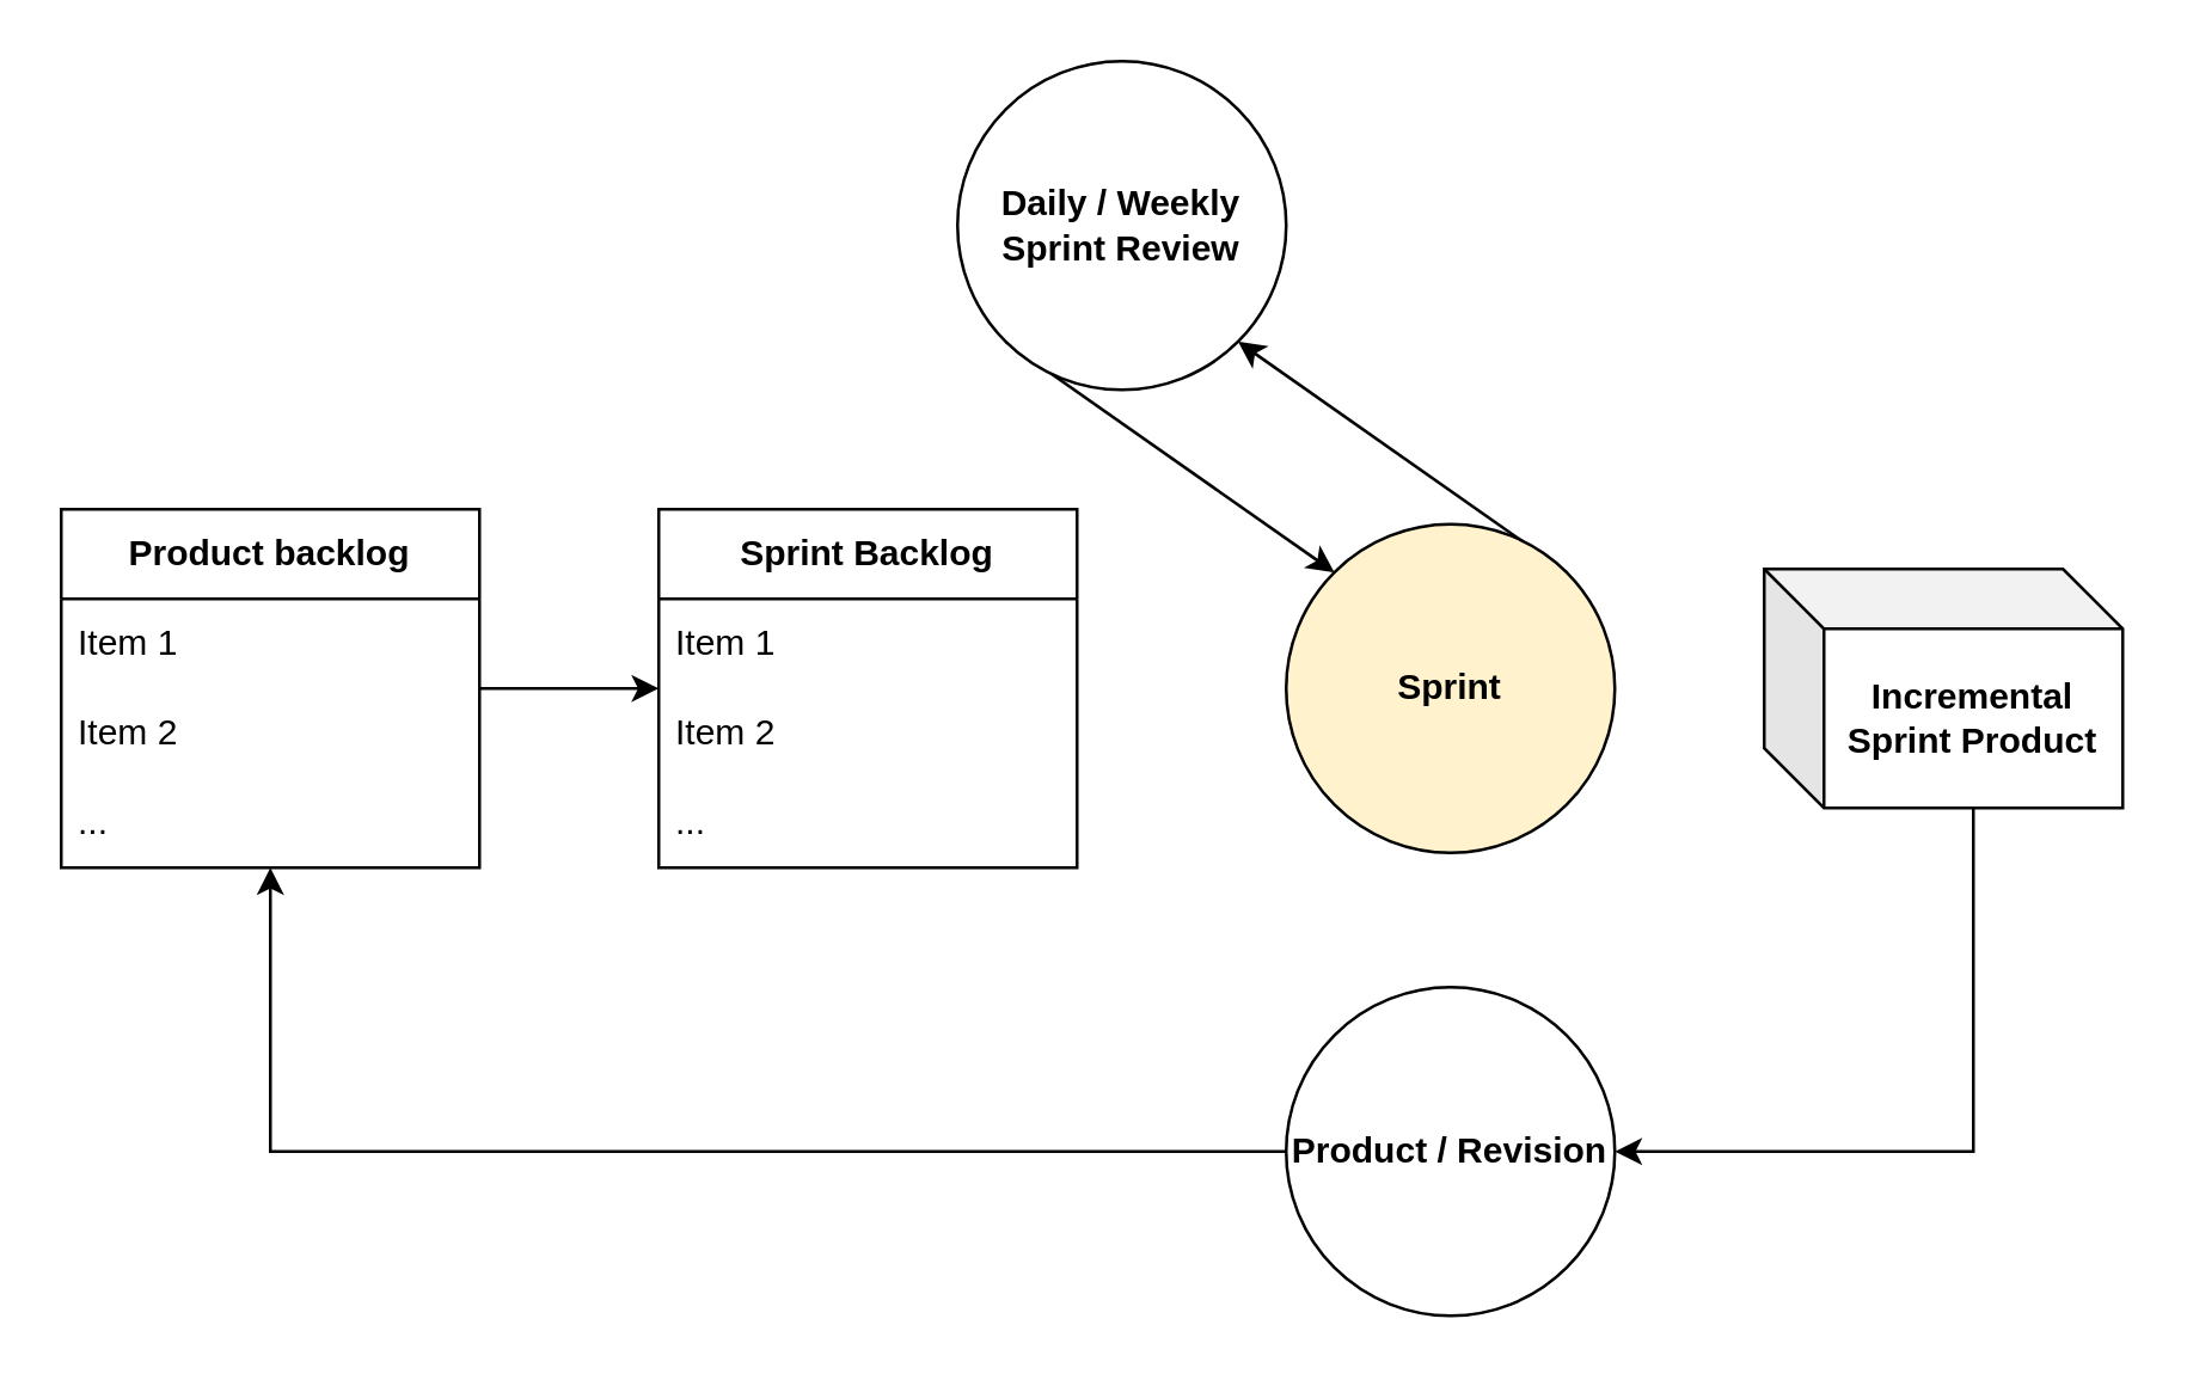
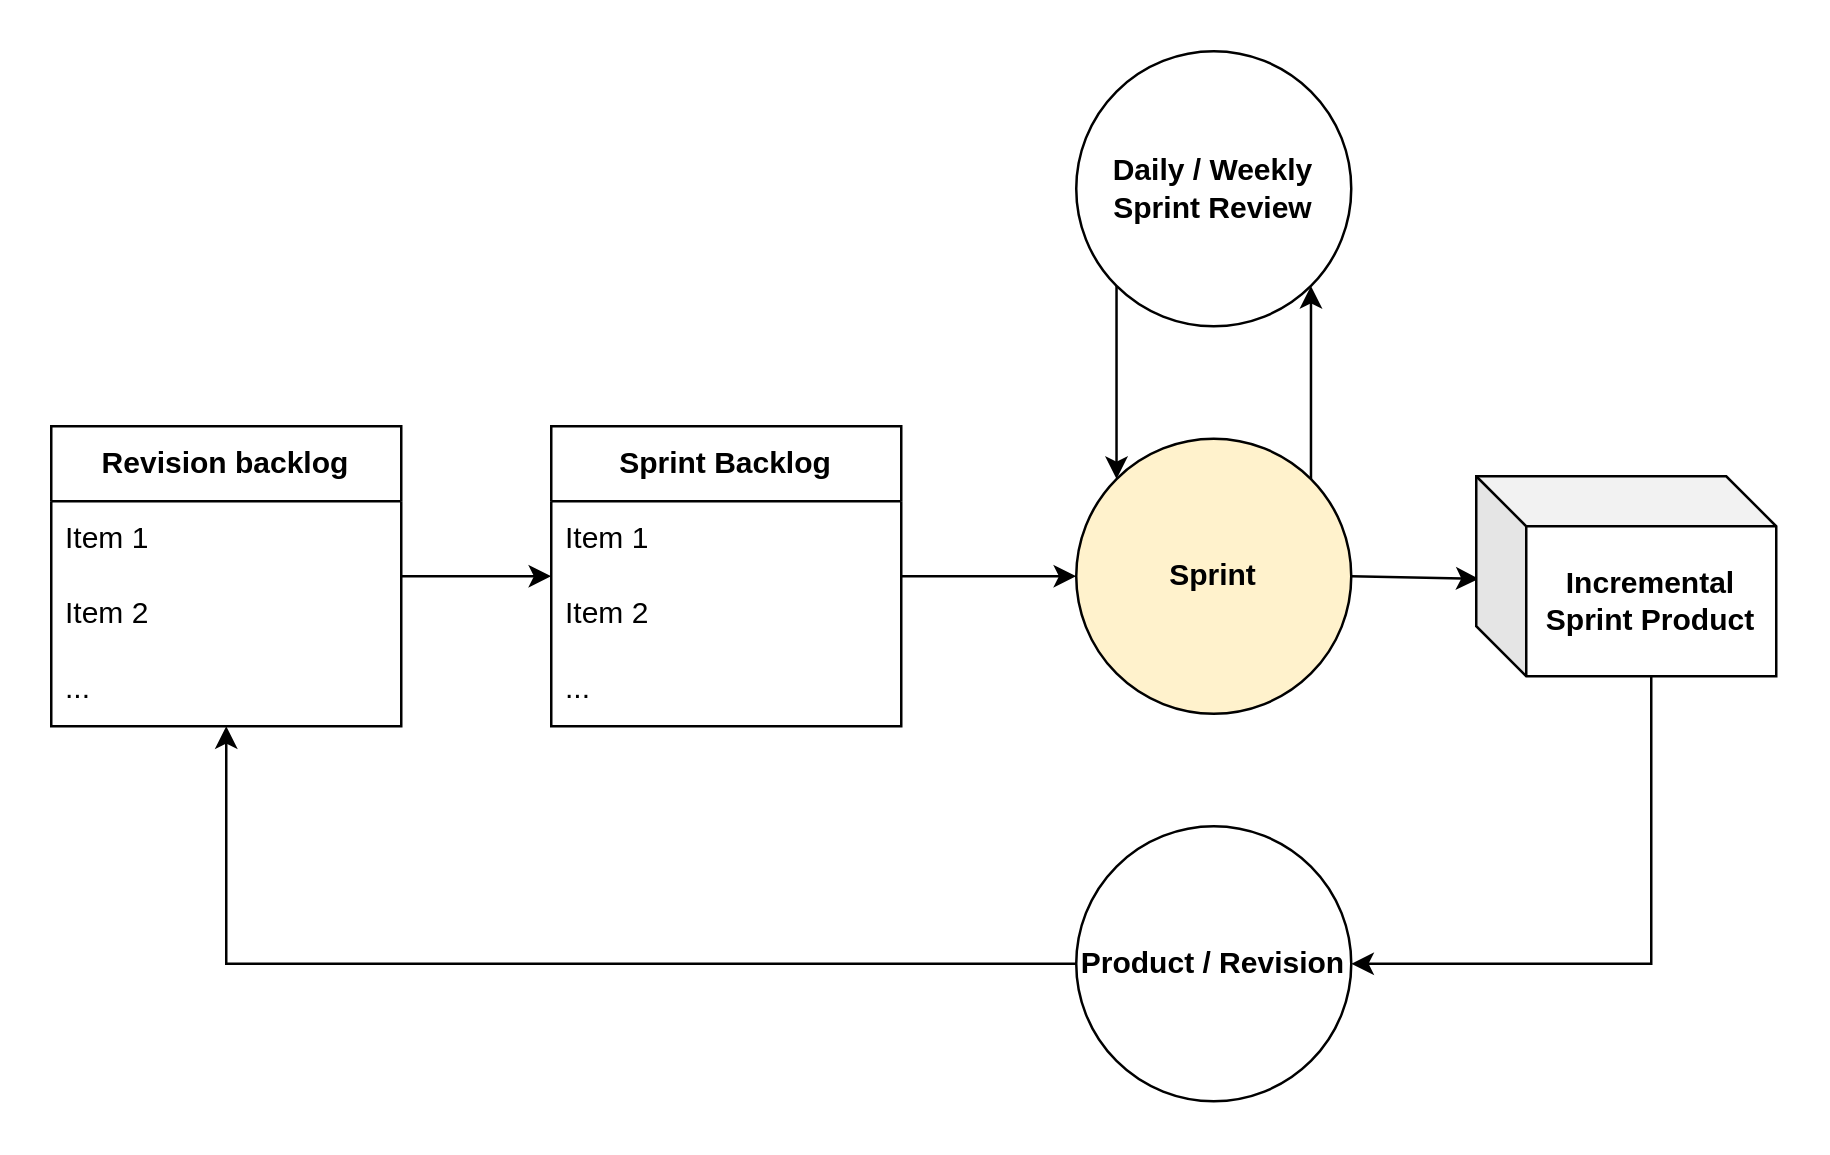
  <mxCell id="0" />
  <mxCell id="1" parent="0" />
  <mxCell id="2" style="edgeStyle=orthogonalEdgeStyle;rounded=0;orthogonalLoop=1;jettySize=auto;html=1;" edge="1" parent="1" source="3" target="8"><mxGeometry relative="1" as="geometry" /></mxCell>
- <mxCell id="3" value="Product backlog" style="swimlane;fontStyle=1;childLayout=stackLayout;horizontal=1;startSize=30;horizontalStack=0;resizeParent=1;resizeParentMax=0;resizeLast=0;collapsible=1;marginBottom=0;whiteSpace=wrap;html=1;" vertex="1" parent="1"><mxGeometry x="20" y="170" width="140" height="120" as="geometry" /></mxCell>
+ <mxCell id="3" value="Revision backlog" style="swimlane;fontStyle=1;childLayout=stackLayout;horizontal=1;startSize=30;horizontalStack=0;resizeParent=1;resizeParentMax=0;resizeLast=0;collapsible=1;marginBottom=0;whiteSpace=wrap;html=1;" vertex="1" parent="1"><mxGeometry x="20" y="170" width="140" height="120" as="geometry" /></mxCell>
  <mxCell id="4" value="Item 1" style="text;strokeColor=none;fillColor=none;align=left;verticalAlign=middle;spacingLeft=4;spacingRight=4;overflow=hidden;points=[[0,0.5],[1,0.5]];portConstraint=eastwest;rotatable=0;whiteSpace=wrap;html=1;" vertex="1" parent="3"><mxGeometry y="30" width="140" height="30" as="geometry" /></mxCell>
  <mxCell id="5" value="Item 2" style="text;strokeColor=none;fillColor=none;align=left;verticalAlign=middle;spacingLeft=4;spacingRight=4;overflow=hidden;points=[[0,0.5],[1,0.5]];portConstraint=eastwest;rotatable=0;whiteSpace=wrap;html=1;" vertex="1" parent="3"><mxGeometry y="60" width="140" height="30" as="geometry" /></mxCell>
  <mxCell id="6" value="..." style="text;strokeColor=none;fillColor=none;align=left;verticalAlign=middle;spacingLeft=4;spacingRight=4;overflow=hidden;points=[[0,0.5],[1,0.5]];portConstraint=eastwest;rotatable=0;whiteSpace=wrap;html=1;" vertex="1" parent="3"><mxGeometry y="90" width="140" height="30" as="geometry" /></mxCell>
+ <mxCell id="7" style="edgeStyle=orthogonalEdgeStyle;rounded=0;orthogonalLoop=1;jettySize=auto;html=1;" edge="1" parent="1" source="8" target="14"><mxGeometry relative="1" as="geometry" /></mxCell>
  <mxCell id="8" value="Sprint Backlog" style="swimlane;fontStyle=1;childLayout=stackLayout;horizontal=1;startSize=30;horizontalStack=0;resizeParent=1;resizeParentMax=0;resizeLast=0;collapsible=1;marginBottom=0;whiteSpace=wrap;html=1;" vertex="1" parent="1"><mxGeometry x="220" y="170" width="140" height="120" as="geometry" /></mxCell>
  <mxCell id="9" value="Item 1" style="text;strokeColor=none;fillColor=none;align=left;verticalAlign=middle;spacingLeft=4;spacingRight=4;overflow=hidden;points=[[0,0.5],[1,0.5]];portConstraint=eastwest;rotatable=0;whiteSpace=wrap;html=1;" vertex="1" parent="8"><mxGeometry y="30" width="140" height="30" as="geometry" /></mxCell>
  <mxCell id="10" value="Item 2" style="text;strokeColor=none;fillColor=none;align=left;verticalAlign=middle;spacingLeft=4;spacingRight=4;overflow=hidden;points=[[0,0.5],[1,0.5]];portConstraint=eastwest;rotatable=0;whiteSpace=wrap;html=1;" vertex="1" parent="8"><mxGeometry y="60" width="140" height="30" as="geometry" /></mxCell>
  <mxCell id="11" value="..." style="text;strokeColor=none;fillColor=none;align=left;verticalAlign=middle;spacingLeft=4;spacingRight=4;overflow=hidden;points=[[0,0.5],[1,0.5]];portConstraint=eastwest;rotatable=0;whiteSpace=wrap;html=1;" vertex="1" parent="8"><mxGeometry y="90" width="140" height="30" as="geometry" /></mxCell>
  <mxCell id="12" style="rounded=0;orthogonalLoop=1;jettySize=auto;html=1;exitX=1;exitY=0;exitDx=0;exitDy=0;entryX=1;entryY=1;entryDx=0;entryDy=0;" edge="1" parent="1" source="14" target="16"><mxGeometry relative="1" as="geometry" /></mxCell>
+ <mxCell id="13" style="edgeStyle=none;rounded=0;orthogonalLoop=1;jettySize=auto;html=1;exitX=1;exitY=0.5;exitDx=0;exitDy=0;entryX=0.008;entryY=0.513;entryDx=0;entryDy=0;entryPerimeter=0;" edge="1" parent="1" source="14" target="18"><mxGeometry relative="1" as="geometry" /></mxCell>
  <mxCell id="14" value="Sprint" style="ellipse;whiteSpace=wrap;html=1;aspect=fixed;fontStyle=1;fillColor=#fff2cc;" vertex="1" parent="1"><mxGeometry x="430" y="175" width="110" height="110" as="geometry" /></mxCell>
  <mxCell id="15" style="rounded=0;orthogonalLoop=1;jettySize=auto;html=1;exitX=0;exitY=1;exitDx=0;exitDy=0;entryX=0;entryY=0;entryDx=0;entryDy=0;" edge="1" parent="1" source="16" target="14"><mxGeometry relative="1" as="geometry" /></mxCell>
- <mxCell id="16" value="Daily / Weekly&lt;br&gt;Sprint Review" style="ellipse;whiteSpace=wrap;html=1;aspect=fixed;fontStyle=1" vertex="1" parent="1"><mxGeometry x="320" y="20" width="110" height="110" as="geometry" /></mxCell>
+ <mxCell id="16" value="Daily / Weekly&lt;br&gt;Sprint Review" style="ellipse;whiteSpace=wrap;html=1;aspect=fixed;fontStyle=1" vertex="1" parent="1"><mxGeometry x="430" y="20" width="110" height="110" as="geometry" /></mxCell>
  <mxCell id="17" style="edgeStyle=orthogonalEdgeStyle;rounded=0;orthogonalLoop=1;jettySize=auto;html=1;exitX=0;exitY=0;exitDx=70;exitDy=80;exitPerimeter=0;entryX=1;entryY=0.5;entryDx=0;entryDy=0;" edge="1" parent="1" source="18" target="20"><mxGeometry relative="1" as="geometry" /></mxCell>
  <mxCell id="18" value="Incremental&lt;br&gt;Sprint Product" style="shape=cube;whiteSpace=wrap;html=1;boundedLbl=1;backgroundOutline=1;darkOpacity=0.05;darkOpacity2=0.1;fontStyle=1" vertex="1" parent="1"><mxGeometry x="590" y="190" width="120" height="80" as="geometry" /></mxCell>
  <mxCell id="19" style="edgeStyle=orthogonalEdgeStyle;rounded=0;orthogonalLoop=1;jettySize=auto;html=1;exitX=0;exitY=0.5;exitDx=0;exitDy=0;" edge="1" parent="1" source="20" target="3"><mxGeometry relative="1" as="geometry" /></mxCell>
  <mxCell id="20" value="Product / Revision" style="ellipse;whiteSpace=wrap;html=1;aspect=fixed;fontStyle=1" vertex="1" parent="1"><mxGeometry x="430" y="330" width="110" height="110" as="geometry" /></mxCell>
